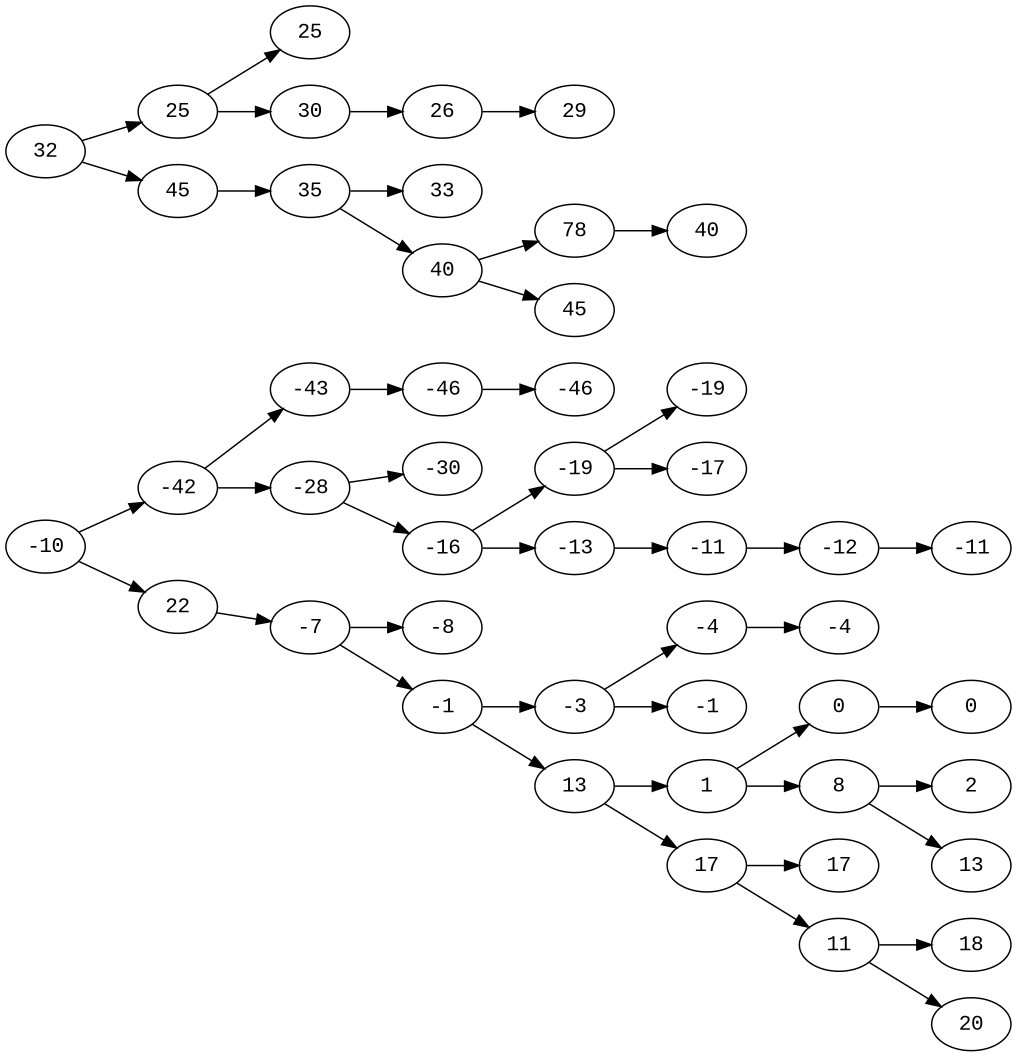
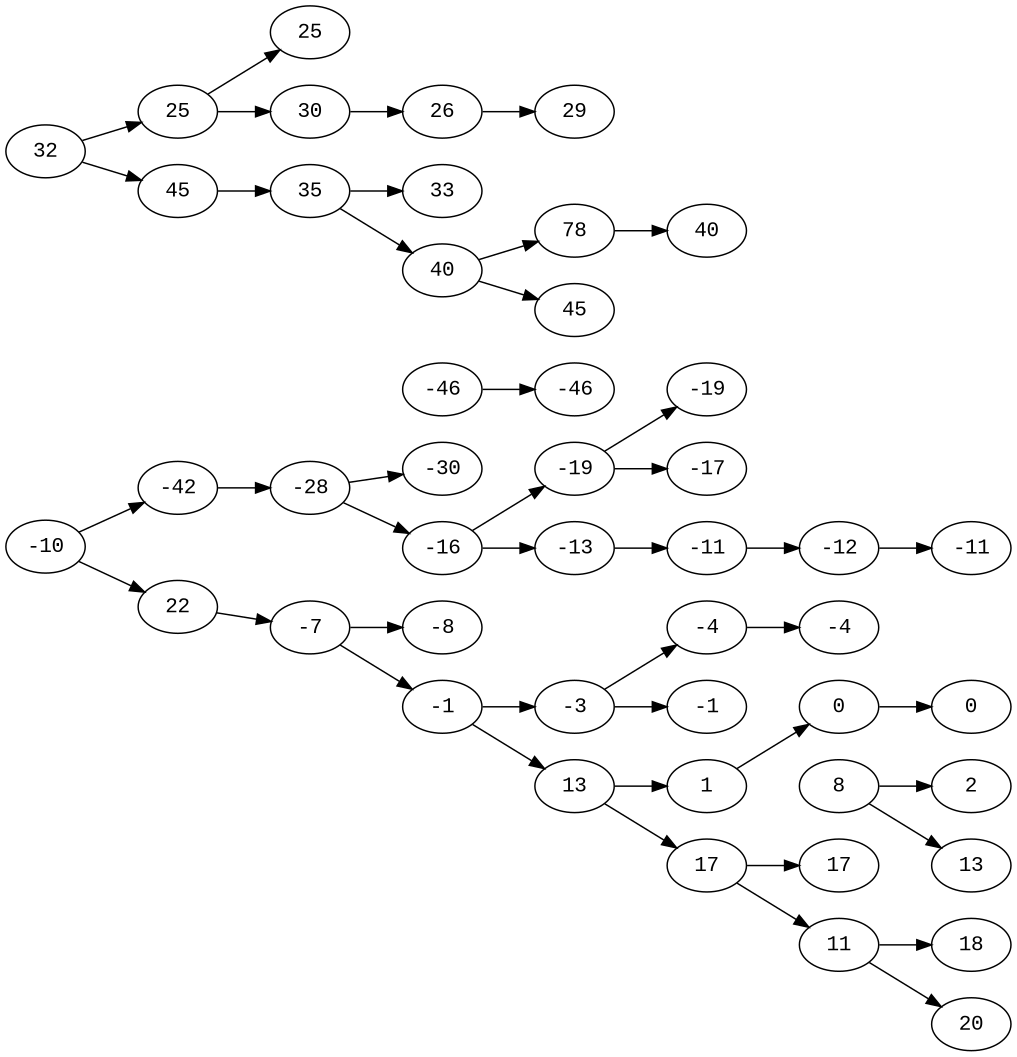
  digraph {
    fontname="Liberation Mono"
    rankdir=LR
    node [fontname="Liberation Mono"]
    edge [fontname="Liberation Mono"]
    n1 [label=-10]
    n2 [label=-42]
    n3 [label=22]
-   n4 [label=-43]
    n5 [label=-28]
    n6 [label=-7]
    n7 [label=-46]
    n8 [label=-30]
    n9 [label=-16]
    n10 [label=-46]
    n11 [label=-19]
    n12 [label=-13]
    n13 [label=-19]
    n14 [label=-17]
    n15 [label=-11]
    n16 [label=-12]
    n17 [label=-11]
    n18 [label=-8]
    n19 [label=-1]
    n20 [label=32]
    n21 [label=25]
    n22 [label=45]
    n23 [label=-3]
    n24 [label=13]
    n25 [label=-4]
    n26 [label=-1]
    n27 [label=1]
    n28 [label=17]
    n29 [label=-4]
    n30 [label=0]
    n31 [label=8]
    n32 [label=17]
    n33 [label=11]
    n34 [label=0]
    n35 [label=2]
    n36 [label=13]
    n37 [label=18]
    n38 [label=20]
    n39 [label=25]
    n40 [label=30]
    n41 [label=35]
    n42 [label=26]
    n43 [label=29]
    n44 [label=33]
    n45 [label=40]
    n46 [label=78]
    n47 [label=45]
    n48 [label=40]
    n1 -> n2
    n1 -> n3
-   n2 -> n4
    n2 -> n5
    n3 -> n6
-   n4 -> n7
    n5 -> n8
    n5 -> n9
    n6 -> n18
    n6 -> n19
    n7 -> n10
    n9 -> n11
    n9 -> n12
    n11 -> n13
    n11 -> n14
    n12 -> n15
    n15 -> n16
    n16 -> n17
    n19 -> n23
    n19 -> n24
    n20 -> n21
    n20 -> n22
    n21 -> n39
    n21 -> n40
    n22 -> n41
    n23 -> n25
    n23 -> n26
    n24 -> n27
    n24 -> n28
    n25 -> n29
    n27 -> n30
-   n27 -> n31
    n28 -> n32
    n28 -> n33
    n30 -> n34
    n31 -> n35
    n31 -> n36
    n33 -> n37
    n33 -> n38
    n40 -> n42
    n41 -> n44
    n41 -> n45
    n42 -> n43
    n45 -> n46
    n45 -> n47
    n46 -> n48
  }
